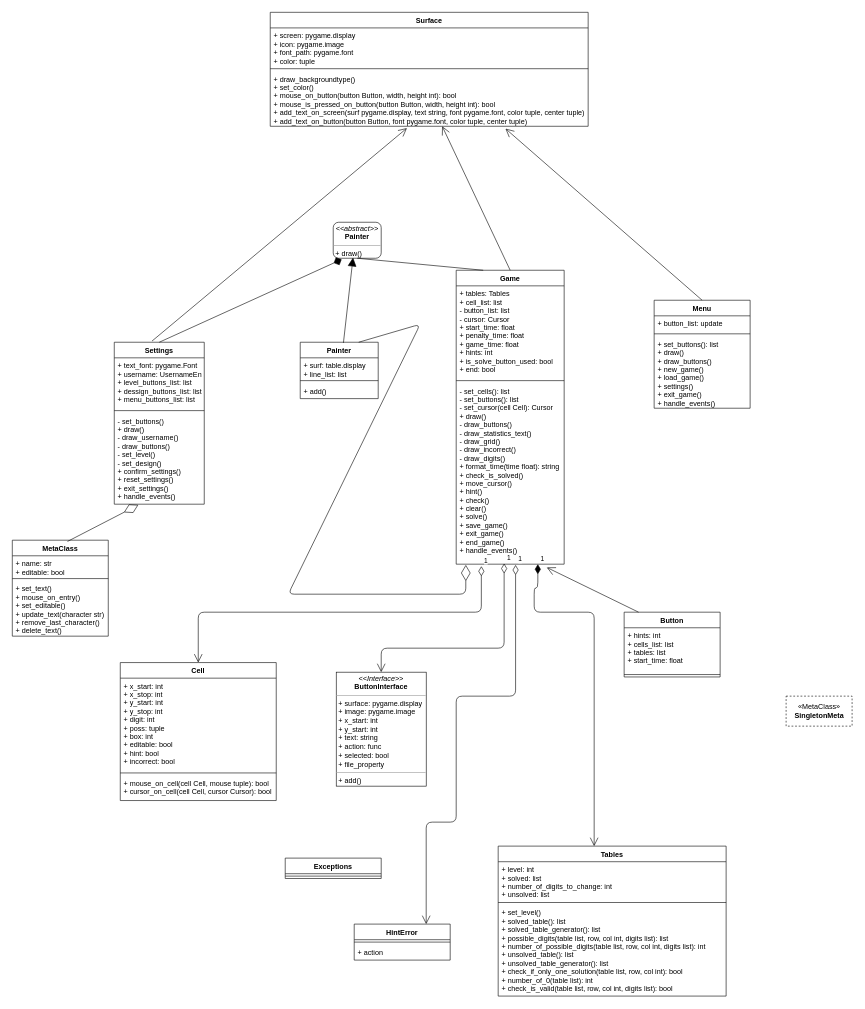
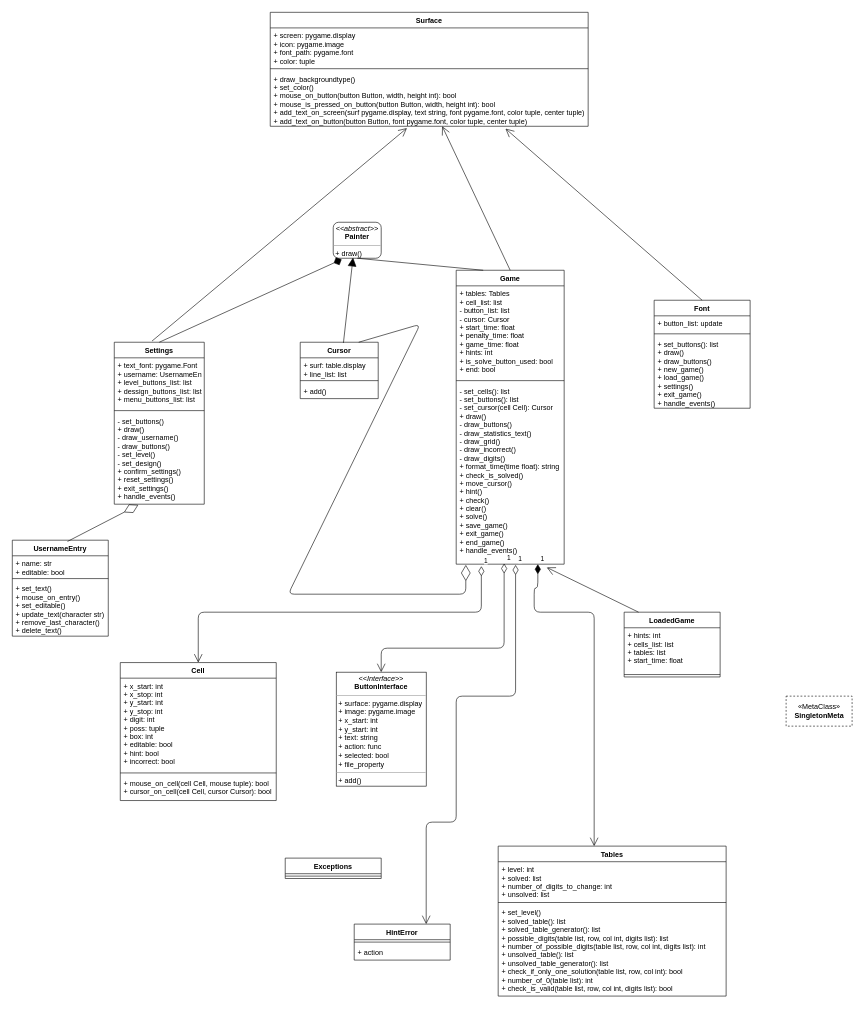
  <mxCell id="0" />
  <mxCell id="1" parent="0" />
  <mxCell id="2" value="Surface" style="swimlane;fontStyle=1;align=center;verticalAlign=top;childLayout=stackLayout;horizontal=1;startSize=26;horizontalStack=0;resizeParent=1;resizeParentMax=0;resizeLast=0;collapsible=1;marginBottom=0;" parent="1" vertex="1"><mxGeometry x="450" y="20" width="530" height="190" as="geometry" /></mxCell>
  <mxCell id="3" value="+ screen: pygame.display&#10;+ icon: pygame.image&#10;+ font_path: pygame.font&#10;+ color: tuple&#10;" style="text;strokeColor=none;fillColor=none;align=left;verticalAlign=top;spacingLeft=4;spacingRight=4;overflow=hidden;rotatable=0;points=[[0,0.5],[1,0.5]];portConstraint=eastwest;" parent="2" vertex="1"><mxGeometry y="26" width="530" height="64" as="geometry" /></mxCell>
  <mxCell id="4" value="" style="line;strokeWidth=1;fillColor=none;align=left;verticalAlign=middle;spacingTop=-1;spacingLeft=3;spacingRight=3;rotatable=0;labelPosition=right;points=[];portConstraint=eastwest;" parent="2" vertex="1"><mxGeometry y="90" width="530" height="8" as="geometry" /></mxCell>
  <mxCell id="5" value="+ draw_backgroundtype()&#10;+ set_color()&#10;+ mouse_on_button(button Button, width, height int): bool&#10;+ mouse_is_pressed_on_button(button Button, width, height int): bool&#10;+ add_text_on_screen(surf pygame.display, text string, font pygame.font, color tuple, center tuple)&#10;+ add_text_on_button(button Button, font pygame.font, color tuple, center tuple)&#10;" style="text;strokeColor=none;fillColor=none;align=left;verticalAlign=top;spacingLeft=4;spacingRight=4;overflow=hidden;rotatable=0;points=[[0,0.5],[1,0.5]];portConstraint=eastwest;" parent="2" vertex="1"><mxGeometry y="98" width="530" height="92" as="geometry" /></mxCell>
  <mxCell id="6" value="&lt;p style=&quot;margin: 0px ; margin-top: 4px ; text-align: center&quot;&gt;&lt;i&gt;&amp;lt;&amp;lt;Interface&amp;gt;&amp;gt;&lt;/i&gt;&lt;br&gt;&lt;b&gt;ButtonInterface&lt;/b&gt;&lt;/p&gt;&lt;hr size=&quot;1&quot;&gt;&lt;p style=&quot;margin: 0px ; margin-left: 4px&quot;&gt;+ surface: pygame.display&lt;br&gt;+ image: pygame.image&lt;/p&gt;&lt;p style=&quot;margin: 0px ; margin-left: 4px&quot;&gt;+ x_start: int&lt;/p&gt;&lt;p style=&quot;margin: 0px ; margin-left: 4px&quot;&gt;+ y_start: int&lt;/p&gt;&lt;p style=&quot;margin: 0px ; margin-left: 4px&quot;&gt;+ text: string&lt;/p&gt;&lt;p style=&quot;margin: 0px ; margin-left: 4px&quot;&gt;+ action: func&lt;/p&gt;&lt;p style=&quot;margin: 0px ; margin-left: 4px&quot;&gt;+ selected: bool&lt;/p&gt;&lt;p style=&quot;margin: 0px ; margin-left: 4px&quot;&gt;+ file_property&lt;/p&gt;&lt;hr size=&quot;1&quot;&gt;&lt;p style=&quot;margin: 0px ; margin-left: 4px&quot;&gt;+ add()&lt;/p&gt;" style="verticalAlign=top;align=left;overflow=fill;fontSize=12;fontFamily=Helvetica;html=1;" parent="1" vertex="1"><mxGeometry x="560" y="1120" width="150" height="190" as="geometry" /></mxCell>
  <mxCell id="7" value="&lt;p style=&quot;margin: 0px ; margin-top: 4px ; text-align: center&quot;&gt;&lt;i&gt;&amp;lt;&amp;lt;abstract&amp;gt;&amp;gt;&lt;/i&gt;&lt;br&gt;&lt;b&gt;Painter&lt;/b&gt;&lt;/p&gt;&lt;hr size=&quot;1&quot;&gt;&lt;p style=&quot;margin: 0px ; margin-left: 4px&quot;&gt;+ draw()&lt;/p&gt;" style="verticalAlign=top;align=left;overflow=fill;fontSize=12;fontFamily=Helvetica;html=1;rounded=1;" parent="1" vertex="1"><mxGeometry x="555" y="370" width="80" height="60" as="geometry" /></mxCell>
  <mxCell id="8" value="Game" style="swimlane;fontStyle=1;align=center;verticalAlign=top;childLayout=stackLayout;horizontal=1;startSize=26;horizontalStack=0;resizeParent=1;resizeParentMax=0;resizeLast=0;collapsible=1;marginBottom=0;" parent="1" vertex="1"><mxGeometry x="760" y="450" width="180" height="490" as="geometry" /></mxCell>
  <mxCell id="9" value="+ tables: Tables&#10;+ cell_list: list&#10;- button_list: list&#10;- cursor: Cursor&#10;+ start_time: float&#10;+ penalty_time: float&#10;+ game_time: float&#10;+ hints: int&#10;+ is_solve_button_used: bool&#10;+ end: bool" style="text;strokeColor=none;fillColor=none;align=left;verticalAlign=top;spacingLeft=4;spacingRight=4;overflow=hidden;rotatable=0;points=[[0,0.5],[1,0.5]];portConstraint=eastwest;" parent="8" vertex="1"><mxGeometry y="26" width="180" height="154" as="geometry" /></mxCell>
  <mxCell id="10" value="" style="line;strokeWidth=1;fillColor=none;align=left;verticalAlign=middle;spacingTop=-1;spacingLeft=3;spacingRight=3;rotatable=0;labelPosition=right;points=[];portConstraint=eastwest;" parent="8" vertex="1"><mxGeometry y="180" width="180" height="8" as="geometry" /></mxCell>
  <mxCell id="11" value="- set_cells(): list&#10;- set_buttons(): list&#10;- set_cursor(cell Cell): Cursor&#10;+ draw()&#10;- draw_buttons()&#10;- draw_statistics_text()&#10;- draw_grid()&#10;- draw_incorrect()&#10;- draw_digits()&#10;+ format_time(time float): string&#10;+ check_is_solved()&#10;+ move_cursor()&#10;+ hint()&#10;+ check()&#10;+ clear()&#10;+ solve()&#10;+ save_game()&#10;+ exit_game()&#10;+ end_game()&#10;+ handle_events()" style="text;strokeColor=none;fillColor=none;align=left;verticalAlign=top;spacingLeft=4;spacingRight=4;overflow=hidden;rotatable=0;points=[[0,0.5],[1,0.5]];portConstraint=eastwest;" parent="8" vertex="1"><mxGeometry y="188" width="180" height="302" as="geometry" /></mxCell>
- <mxCell id="12" value="Painter" style="swimlane;fontStyle=1;align=center;verticalAlign=top;childLayout=stackLayout;horizontal=1;startSize=26;horizontalStack=0;resizeParent=1;resizeParentMax=0;resizeLast=0;collapsible=1;marginBottom=0;" parent="1" vertex="1"><mxGeometry x="500" y="570" width="130" height="94" as="geometry" /></mxCell>
+ <mxCell id="12" value="Cursor" style="swimlane;fontStyle=1;align=center;verticalAlign=top;childLayout=stackLayout;horizontal=1;startSize=26;horizontalStack=0;resizeParent=1;resizeParentMax=0;resizeLast=0;collapsible=1;marginBottom=0;" parent="1" vertex="1"><mxGeometry x="500" y="570" width="130" height="94" as="geometry" /></mxCell>
  <mxCell id="13" value="+ surf: table.display&#10;+ line_list: list" style="text;strokeColor=none;fillColor=none;align=left;verticalAlign=top;spacingLeft=4;spacingRight=4;overflow=hidden;rotatable=0;points=[[0,0.5],[1,0.5]];portConstraint=eastwest;" parent="12" vertex="1"><mxGeometry y="26" width="130" height="34" as="geometry" /></mxCell>
  <mxCell id="14" value="" style="line;strokeWidth=1;fillColor=none;align=left;verticalAlign=middle;spacingTop=-1;spacingLeft=3;spacingRight=3;rotatable=0;labelPosition=right;points=[];portConstraint=eastwest;" parent="12" vertex="1"><mxGeometry y="60" width="130" height="8" as="geometry" /></mxCell>
  <mxCell id="15" value="+ add()" style="text;strokeColor=none;fillColor=none;align=left;verticalAlign=top;spacingLeft=4;spacingRight=4;overflow=hidden;rotatable=0;points=[[0,0.5],[1,0.5]];portConstraint=eastwest;" parent="12" vertex="1"><mxGeometry y="68" width="130" height="26" as="geometry" /></mxCell>
  <mxCell id="16" value="Tables" style="swimlane;fontStyle=1;align=center;verticalAlign=top;childLayout=stackLayout;horizontal=1;startSize=26;horizontalStack=0;resizeParent=1;resizeParentMax=0;resizeLast=0;collapsible=1;marginBottom=0;" parent="1" vertex="1"><mxGeometry x="830" y="1410" width="380" height="250" as="geometry" /></mxCell>
  <mxCell id="17" value="+ level: int&#10;+ solved: list&#10;+ number_of_digits_to_change: int&#10;+ unsolved: list" style="text;strokeColor=none;fillColor=none;align=left;verticalAlign=top;spacingLeft=4;spacingRight=4;overflow=hidden;rotatable=0;points=[[0,0.5],[1,0.5]];portConstraint=eastwest;" parent="16" vertex="1"><mxGeometry y="26" width="380" height="64" as="geometry" /></mxCell>
  <mxCell id="18" value="" style="line;strokeWidth=1;fillColor=none;align=left;verticalAlign=middle;spacingTop=-1;spacingLeft=3;spacingRight=3;rotatable=0;labelPosition=right;points=[];portConstraint=eastwest;" parent="16" vertex="1"><mxGeometry y="90" width="380" height="8" as="geometry" /></mxCell>
  <mxCell id="19" value="+ set_level()&#10;+ solved_table(): list&#10;+ solved_table_generator(): list&#10;+ possible_digits(table list, row, col int, digits list): list&#10;+ number_of_possible_digits(table list, row, col int, digits list): int&#10;+ unsolved_table(): list&#10;+ unsolved_table_generator(): list&#10;+ check_if_only_one_solution(table list, row, col int): bool&#10;+ number_of_0(table list): int&#10;+ check_is_valid(table list, row, col int, digits list): bool&#10;" style="text;strokeColor=none;fillColor=none;align=left;verticalAlign=top;spacingLeft=4;spacingRight=4;overflow=hidden;rotatable=0;points=[[0,0.5],[1,0.5]];portConstraint=eastwest;" parent="16" vertex="1"><mxGeometry y="98" width="380" height="152" as="geometry" /></mxCell>
  <mxCell id="20" value="Cell" style="swimlane;fontStyle=1;align=center;verticalAlign=top;childLayout=stackLayout;horizontal=1;startSize=26;horizontalStack=0;resizeParent=1;resizeParentMax=0;resizeLast=0;collapsible=1;marginBottom=0;" parent="1" vertex="1"><mxGeometry x="200" y="1104" width="260" height="230" as="geometry" /></mxCell>
  <mxCell id="21" value="+ x_start: int&#10;+ x_stop: int&#10;+ y_start: int&#10;+ y_stop: int&#10;+ digit: int&#10;+ poss: tuple&#10;+ box: int&#10;+ editable: bool&#10;+ hint: bool&#10;+ incorrect: bool" style="text;strokeColor=none;fillColor=none;align=left;verticalAlign=top;spacingLeft=4;spacingRight=4;overflow=hidden;rotatable=0;points=[[0,0.5],[1,0.5]];portConstraint=eastwest;" parent="20" vertex="1"><mxGeometry y="26" width="260" height="154" as="geometry" /></mxCell>
  <mxCell id="22" value="" style="line;strokeWidth=1;fillColor=none;align=left;verticalAlign=middle;spacingTop=-1;spacingLeft=3;spacingRight=3;rotatable=0;labelPosition=right;points=[];portConstraint=eastwest;" parent="20" vertex="1"><mxGeometry y="180" width="260" height="8" as="geometry" /></mxCell>
  <mxCell id="23" value="+ mouse_on_cell(cell Cell, mouse tuple): bool&#10;+ cursor_on_cell(cell Cell, cursor Cursor): bool" style="text;strokeColor=none;fillColor=none;align=left;verticalAlign=top;spacingLeft=4;spacingRight=4;overflow=hidden;rotatable=0;points=[[0,0.5],[1,0.5]];portConstraint=eastwest;" parent="20" vertex="1"><mxGeometry y="188" width="260" height="42" as="geometry" /></mxCell>
  <mxCell id="24" value="" style="endArrow=open;endFill=1;endSize=12;html=1;exitX=0.5;exitY=0;exitDx=0;exitDy=0;" parent="1" source="8" target="5" edge="1"><mxGeometry width="160" relative="1" as="geometry"><mxPoint x="470" y="540" as="sourcePoint" /><mxPoint x="630" y="540" as="targetPoint" /></mxGeometry></mxCell>
  <mxCell id="25" value="1" style="endArrow=open;html=1;endSize=12;startArrow=diamondThin;startSize=14;startFill=0;edgeStyle=orthogonalEdgeStyle;align=left;verticalAlign=bottom;entryX=0.5;entryY=0;entryDx=0;entryDy=0;exitX=0.444;exitY=0.996;exitDx=0;exitDy=0;exitPerimeter=0;" parent="1" source="11" target="6" edge="1"><mxGeometry x="-1" y="3" relative="1" as="geometry"><mxPoint x="470" y="860" as="sourcePoint" /><mxPoint x="630" y="860" as="targetPoint" /><Array as="points"><mxPoint x="840" y="1080" /><mxPoint x="635" y="1080" /></Array></mxGeometry></mxCell>
  <mxCell id="26" value="1" style="endArrow=open;html=1;endSize=12;startArrow=diamondThin;startSize=14;startFill=0;edgeStyle=orthogonalEdgeStyle;align=left;verticalAlign=bottom;entryX=0.5;entryY=0;entryDx=0;entryDy=0;exitX=0.233;exitY=1.011;exitDx=0;exitDy=0;exitPerimeter=0;" parent="1" source="11" target="20" edge="1"><mxGeometry x="-1" y="3" relative="1" as="geometry"><mxPoint x="470" y="1070" as="sourcePoint" /><mxPoint x="630" y="1070" as="targetPoint" /><Array as="points"><mxPoint x="802" y="1020" /><mxPoint x="330" y="1020" /></Array></mxGeometry></mxCell>
  <mxCell id="27" value="1" style="endArrow=open;html=1;endSize=12;startArrow=diamondThin;startSize=14;startFill=1;edgeStyle=orthogonalEdgeStyle;align=left;verticalAlign=bottom;exitX=0.756;exitY=1;exitDx=0;exitDy=0;exitPerimeter=0;" parent="1" source="11" target="16" edge="1"><mxGeometry x="-1" y="3" relative="1" as="geometry"><mxPoint x="690" y="930" as="sourcePoint" /><mxPoint x="1030" y="1080" as="targetPoint" /><Array as="points"><mxPoint x="896" y="980" /><mxPoint x="890" y="980" /><mxPoint x="890" y="1020" /><mxPoint x="990" y="1020" /></Array></mxGeometry></mxCell>
  <mxCell id="28" value="" style="endArrow=none;endFill=1;endSize=12;html=1;entryX=0.5;entryY=1;entryDx=0;entryDy=0;exitX=0.25;exitY=0;exitDx=0;exitDy=0;" parent="1" source="8" target="7" edge="1"><mxGeometry width="160" relative="1" as="geometry"><mxPoint x="650" y="440" as="sourcePoint" /><mxPoint x="630" y="540" as="targetPoint" /></mxGeometry></mxCell>
  <mxCell id="29" value="" style="endArrow=block;endFill=1;endSize=12;html=1;exitX=0.554;exitY=0.011;exitDx=0;exitDy=0;exitPerimeter=0;entryX=0.413;entryY=0.983;entryDx=0;entryDy=0;entryPerimeter=0;" parent="1" source="12" target="7" edge="1"><mxGeometry width="160" relative="1" as="geometry"><mxPoint x="470" y="430" as="sourcePoint" /><mxPoint x="630" y="430" as="targetPoint" /></mxGeometry></mxCell>
  <mxCell id="30" value="" style="endArrow=diamondThin;endFill=0;endSize=24;html=1;exitX=0.75;exitY=0;exitDx=0;exitDy=0;entryX=0.089;entryY=1.004;entryDx=0;entryDy=0;entryPerimeter=0;" parent="1" source="12" target="11" edge="1"><mxGeometry width="160" relative="1" as="geometry"><mxPoint x="470" y="640" as="sourcePoint" /><mxPoint x="630" y="640" as="targetPoint" /><Array as="points"><mxPoint x="700" y="540" /><mxPoint x="480" y="990" /><mxPoint x="776" y="990" /></Array></mxGeometry></mxCell>
  <mxCell id="31" value="Settings" style="swimlane;fontStyle=1;align=center;verticalAlign=top;childLayout=stackLayout;horizontal=1;startSize=26;horizontalStack=0;resizeParent=1;resizeParentMax=0;resizeLast=0;collapsible=1;marginBottom=0;" parent="1" vertex="1"><mxGeometry x="190" y="570" width="150" height="270" as="geometry" /></mxCell>
  <mxCell id="32" value="+ text_font: pygame.Font&#10;+ username: UsernameEntry&#10;+ level_buttons_list: list&#10;+ dessign_buttons_list: list&#10;+ menu_buttons_list: list&#10;" style="text;strokeColor=none;fillColor=none;align=left;verticalAlign=top;spacingLeft=4;spacingRight=4;overflow=hidden;rotatable=0;points=[[0,0.5],[1,0.5]];portConstraint=eastwest;" parent="31" vertex="1"><mxGeometry y="26" width="150" height="84" as="geometry" /></mxCell>
  <mxCell id="33" value="" style="line;strokeWidth=1;fillColor=none;align=left;verticalAlign=middle;spacingTop=-1;spacingLeft=3;spacingRight=3;rotatable=0;labelPosition=right;points=[];portConstraint=eastwest;" parent="31" vertex="1"><mxGeometry y="110" width="150" height="8" as="geometry" /></mxCell>
  <mxCell id="34" value="- set_buttons()&#10;+ draw()&#10;- draw_username()&#10;- draw_buttons()&#10;- set_level()&#10;- set_design()&#10;+ confirm_settings()&#10;+ reset_settings()&#10;+ exit_settings()&#10;+ handle_events()" style="text;strokeColor=none;fillColor=none;align=left;verticalAlign=top;spacingLeft=4;spacingRight=4;overflow=hidden;rotatable=0;points=[[0,0.5],[1,0.5]];portConstraint=eastwest;" parent="31" vertex="1"><mxGeometry y="118" width="150" height="152" as="geometry" /></mxCell>
  <mxCell id="35" value="" style="endArrow=open;endFill=1;endSize=12;html=1;entryX=0.43;entryY=1.033;entryDx=0;entryDy=0;entryPerimeter=0;exitX=0.419;exitY=-0.007;exitDx=0;exitDy=0;exitPerimeter=0;" parent="1" source="31" target="5" edge="1"><mxGeometry width="160" relative="1" as="geometry"><mxPoint x="1160" y="680" as="sourcePoint" /><mxPoint x="1320" y="680" as="targetPoint" /><Array as="points" /></mxGeometry></mxCell>
  <mxCell id="36" value="" style="endArrow=diamond;endFill=1;endSize=12;html=1;exitX=0.5;exitY=0;exitDx=0;exitDy=0;entryX=0.175;entryY=1.033;entryDx=0;entryDy=0;entryPerimeter=0;" parent="1" source="31" target="7" edge="1"><mxGeometry width="160" relative="1" as="geometry"><mxPoint x="630" y="410" as="sourcePoint" /><mxPoint x="790" y="410" as="targetPoint" /></mxGeometry></mxCell>
- <mxCell id="37" value="MetaClass" style="swimlane;fontStyle=1;align=center;verticalAlign=top;childLayout=stackLayout;horizontal=1;startSize=26;horizontalStack=0;resizeParent=1;resizeParentMax=0;resizeLast=0;collapsible=1;marginBottom=0;" parent="1" vertex="1"><mxGeometry x="20" y="900" width="160" height="160" as="geometry" /></mxCell>
+ <mxCell id="37" value="UsernameEntry" style="swimlane;fontStyle=1;align=center;verticalAlign=top;childLayout=stackLayout;horizontal=1;startSize=26;horizontalStack=0;resizeParent=1;resizeParentMax=0;resizeLast=0;collapsible=1;marginBottom=0;" parent="1" vertex="1"><mxGeometry x="20" y="900" width="160" height="160" as="geometry" /></mxCell>
  <mxCell id="38" value="+ name: str&#10;+ editable: bool" style="text;strokeColor=none;fillColor=none;align=left;verticalAlign=top;spacingLeft=4;spacingRight=4;overflow=hidden;rotatable=0;points=[[0,0.5],[1,0.5]];portConstraint=eastwest;" parent="37" vertex="1"><mxGeometry y="26" width="160" height="34" as="geometry" /></mxCell>
  <mxCell id="39" value="" style="line;strokeWidth=1;fillColor=none;align=left;verticalAlign=middle;spacingTop=-1;spacingLeft=3;spacingRight=3;rotatable=0;labelPosition=right;points=[];portConstraint=eastwest;" parent="37" vertex="1"><mxGeometry y="60" width="160" height="8" as="geometry" /></mxCell>
  <mxCell id="40" value="+ set_text()&#10;+ mouse_on_entry()&#10;+ set_editable()&#10;+ update_text(character str)&#10;+ remove_last_character()&#10;+ delete_text()" style="text;strokeColor=none;fillColor=none;align=left;verticalAlign=top;spacingLeft=4;spacingRight=4;overflow=hidden;rotatable=0;points=[[0,0.5],[1,0.5]];portConstraint=eastwest;" parent="37" vertex="1"><mxGeometry y="68" width="160" height="92" as="geometry" /></mxCell>
  <mxCell id="41" value="" style="endArrow=diamondThin;endFill=0;endSize=24;html=1;exitX=0.575;exitY=0.013;exitDx=0;exitDy=0;exitPerimeter=0;entryX=0.267;entryY=1.008;entryDx=0;entryDy=0;entryPerimeter=0;" parent="1" source="37" target="34" edge="1"><mxGeometry width="160" relative="1" as="geometry"><mxPoint x="300" y="890" as="sourcePoint" /><mxPoint x="460" y="890" as="targetPoint" /></mxGeometry></mxCell>
- <mxCell id="42" value="Button" style="swimlane;fontStyle=1;align=center;verticalAlign=top;childLayout=stackLayout;horizontal=1;startSize=26;horizontalStack=0;resizeParent=1;resizeParentMax=0;resizeLast=0;collapsible=1;marginBottom=0;" parent="1" vertex="1"><mxGeometry x="1040" y="1020" width="160" height="108" as="geometry" /></mxCell>
+ <mxCell id="42" value="LoadedGame" style="swimlane;fontStyle=1;align=center;verticalAlign=top;childLayout=stackLayout;horizontal=1;startSize=26;horizontalStack=0;resizeParent=1;resizeParentMax=0;resizeLast=0;collapsible=1;marginBottom=0;" parent="1" vertex="1"><mxGeometry x="1040" y="1020" width="160" height="108" as="geometry" /></mxCell>
  <mxCell id="43" value="+ hints: int&#10;+ cells_list: list&#10;+ tables: list&#10;+ start_time: float" style="text;strokeColor=none;fillColor=none;align=left;verticalAlign=top;spacingLeft=4;spacingRight=4;overflow=hidden;rotatable=0;points=[[0,0.5],[1,0.5]];portConstraint=eastwest;" parent="42" vertex="1"><mxGeometry y="26" width="160" height="74" as="geometry" /></mxCell>
  <mxCell id="44" value="" style="line;strokeWidth=1;fillColor=none;align=left;verticalAlign=middle;spacingTop=-1;spacingLeft=3;spacingRight=3;rotatable=0;labelPosition=right;points=[];portConstraint=eastwest;" parent="42" vertex="1"><mxGeometry y="100" width="160" height="8" as="geometry" /></mxCell>
  <mxCell id="45" value="" style="endArrow=open;endFill=1;endSize=12;html=1;exitX=0.15;exitY=0;exitDx=0;exitDy=0;exitPerimeter=0;entryX=0.839;entryY=1.018;entryDx=0;entryDy=0;entryPerimeter=0;" parent="1" source="42" target="11" edge="1"><mxGeometry width="160" relative="1" as="geometry"><mxPoint x="1110" y="940" as="sourcePoint" /><mxPoint x="1270" y="940" as="targetPoint" /></mxGeometry></mxCell>
  <mxCell id="46" value="HintError" style="swimlane;fontStyle=1;align=center;verticalAlign=top;childLayout=stackLayout;horizontal=1;startSize=26;horizontalStack=0;resizeParent=1;resizeParentMax=0;resizeLast=0;collapsible=1;marginBottom=0;" parent="1" vertex="1"><mxGeometry x="590" y="1540" width="160" height="60" as="geometry" /></mxCell>
  <mxCell id="47" value="" style="line;strokeWidth=1;fillColor=none;align=left;verticalAlign=middle;spacingTop=-1;spacingLeft=3;spacingRight=3;rotatable=0;labelPosition=right;points=[];portConstraint=eastwest;" parent="46" vertex="1"><mxGeometry y="26" width="160" height="8" as="geometry" /></mxCell>
  <mxCell id="48" value="+ action" style="text;strokeColor=none;fillColor=none;align=left;verticalAlign=top;spacingLeft=4;spacingRight=4;overflow=hidden;rotatable=0;points=[[0,0.5],[1,0.5]];portConstraint=eastwest;" parent="46" vertex="1"><mxGeometry y="34" width="160" height="26" as="geometry" /></mxCell>
  <mxCell id="49" value="Exceptions" style="swimlane;fontStyle=1;align=center;verticalAlign=top;childLayout=stackLayout;horizontal=1;startSize=26;horizontalStack=0;resizeParent=1;resizeParentMax=0;resizeLast=0;collapsible=1;marginBottom=0;" parent="1" vertex="1"><mxGeometry x="475" y="1430" width="160" height="34" as="geometry" /></mxCell>
  <mxCell id="50" value="" style="line;strokeWidth=1;fillColor=none;align=left;verticalAlign=middle;spacingTop=-1;spacingLeft=3;spacingRight=3;rotatable=0;labelPosition=right;points=[];portConstraint=eastwest;" parent="49" vertex="1"><mxGeometry y="26" width="160" height="8" as="geometry" /></mxCell>
  <mxCell id="51" value="1" style="endArrow=open;html=1;endSize=12;startArrow=diamondThin;startSize=14;startFill=0;edgeStyle=orthogonalEdgeStyle;align=left;verticalAlign=bottom;exitX=0.55;exitY=1.004;exitDx=0;exitDy=0;exitPerimeter=0;entryX=0.75;entryY=0;entryDx=0;entryDy=0;" parent="1" source="11" target="46" edge="1"><mxGeometry x="-1" y="3" relative="1" as="geometry"><mxPoint x="830" y="1390" as="sourcePoint" /><mxPoint x="990" y="1390" as="targetPoint" /><Array as="points"><mxPoint x="859" y="1160" /><mxPoint x="760" y="1160" /><mxPoint x="760" y="1370" /><mxPoint x="710" y="1370" /></Array></mxGeometry></mxCell>
- <mxCell id="52" value="Menu" style="swimlane;fontStyle=1;align=center;verticalAlign=top;childLayout=stackLayout;horizontal=1;startSize=26;horizontalStack=0;resizeParent=1;resizeParentMax=0;resizeLast=0;collapsible=1;marginBottom=0;" vertex="1" parent="1"><mxGeometry x="1090" y="500" width="160" height="180" as="geometry" /></mxCell>
+ <mxCell id="52" value="Font" style="swimlane;fontStyle=1;align=center;verticalAlign=top;childLayout=stackLayout;horizontal=1;startSize=26;horizontalStack=0;resizeParent=1;resizeParentMax=0;resizeLast=0;collapsible=1;marginBottom=0;" vertex="1" parent="1"><mxGeometry x="1090" y="500" width="160" height="180" as="geometry" /></mxCell>
  <mxCell id="53" value="+ button_list: update" style="text;strokeColor=none;fillColor=none;align=left;verticalAlign=top;spacingLeft=4;spacingRight=4;overflow=hidden;rotatable=0;points=[[0,0.5],[1,0.5]];portConstraint=eastwest;" vertex="1" parent="52"><mxGeometry y="26" width="160" height="26" as="geometry" /></mxCell>
  <mxCell id="54" value="" style="line;strokeWidth=1;fillColor=none;align=left;verticalAlign=middle;spacingTop=-1;spacingLeft=3;spacingRight=3;rotatable=0;labelPosition=right;points=[];portConstraint=eastwest;" vertex="1" parent="52"><mxGeometry y="52" width="160" height="8" as="geometry" /></mxCell>
  <mxCell id="55" value="+ set_buttons(): list&#10;+ draw()&#10;+ draw_buttons()&#10;+ new_game()&#10;+ load_game()&#10;+ settings()&#10;+ exit_game()&#10;+ handle_events()&#10;" style="text;strokeColor=none;fillColor=none;align=left;verticalAlign=top;spacingLeft=4;spacingRight=4;overflow=hidden;rotatable=0;points=[[0,0.5],[1,0.5]];portConstraint=eastwest;" vertex="1" parent="52"><mxGeometry y="60" width="160" height="120" as="geometry" /></mxCell>
  <mxCell id="56" value="" style="endArrow=open;endFill=1;endSize=12;html=1;entryX=0.74;entryY=1.043;entryDx=0;entryDy=0;entryPerimeter=0;exitX=0.5;exitY=0;exitDx=0;exitDy=0;" edge="1" parent="1" source="52" target="5"><mxGeometry width="160" relative="1" as="geometry"><mxPoint x="610" y="360" as="sourcePoint" /><mxPoint x="770" y="360" as="targetPoint" /></mxGeometry></mxCell>
  <mxCell id="57" value="«MetaClass»&lt;br&gt;&lt;b&gt;SingletonMeta&lt;/b&gt;" style="html=1;dashed=1;" vertex="1" parent="1"><mxGeometry x="1310" y="1160" width="110" height="50" as="geometry" /></mxCell>
